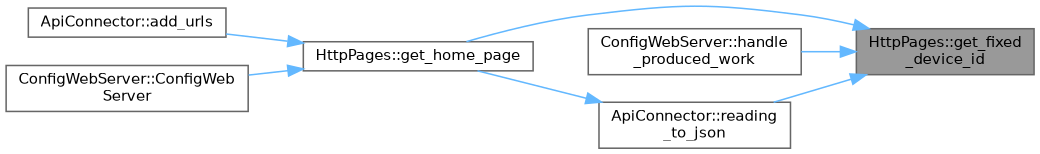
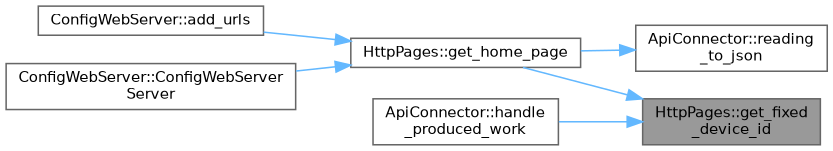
  digraph {
    rankdir=RL
    node [color=grey40 fillcolor=white fontname=Helvetica fontsize=10 shape=box style=filled]
    edge [color=steelblue1 dir=back fontname=Helvetica fontsize=10 labelfontname=Helvetica labelfontsize=10 style=solid]
    n1 [color=gray40 fillcolor=grey60 fontcolor=black height=0.2 label="HttpPages::get_fixed\l_device_id" width=0.4]
    n2 [height=0.2 label="HttpPages::get_home_page" width=0.4]
-   n3 [height=0.2 label="ConfigWebServer::handle\l_produced_work" width=0.4]
+   n3 [height=0.2 label="ApiConnector::handle\l_produced_work" width=0.4]
    n4 [height=0.2 label="ApiConnector::reading\l_to_json" width=0.4]
-   n5 [height=0.2 label="ApiConnector::add_urls" width=0.4]
-   n6 [height=0.2 label="ConfigWebServer::ConfigWeb\lServer" width=0.4]
+   n5 [height=0.2 label="ConfigWebServer::add_urls" width=0.4]
+   n6 [height=0.2 label="ConfigWebServer::ConfigWebServer\lServer" width=0.4]
    n1 -> n2
    n1 -> n3
-   n1 -> n4
    n2 -> n5
    n2 -> n6
    n4 -> n2
  }
